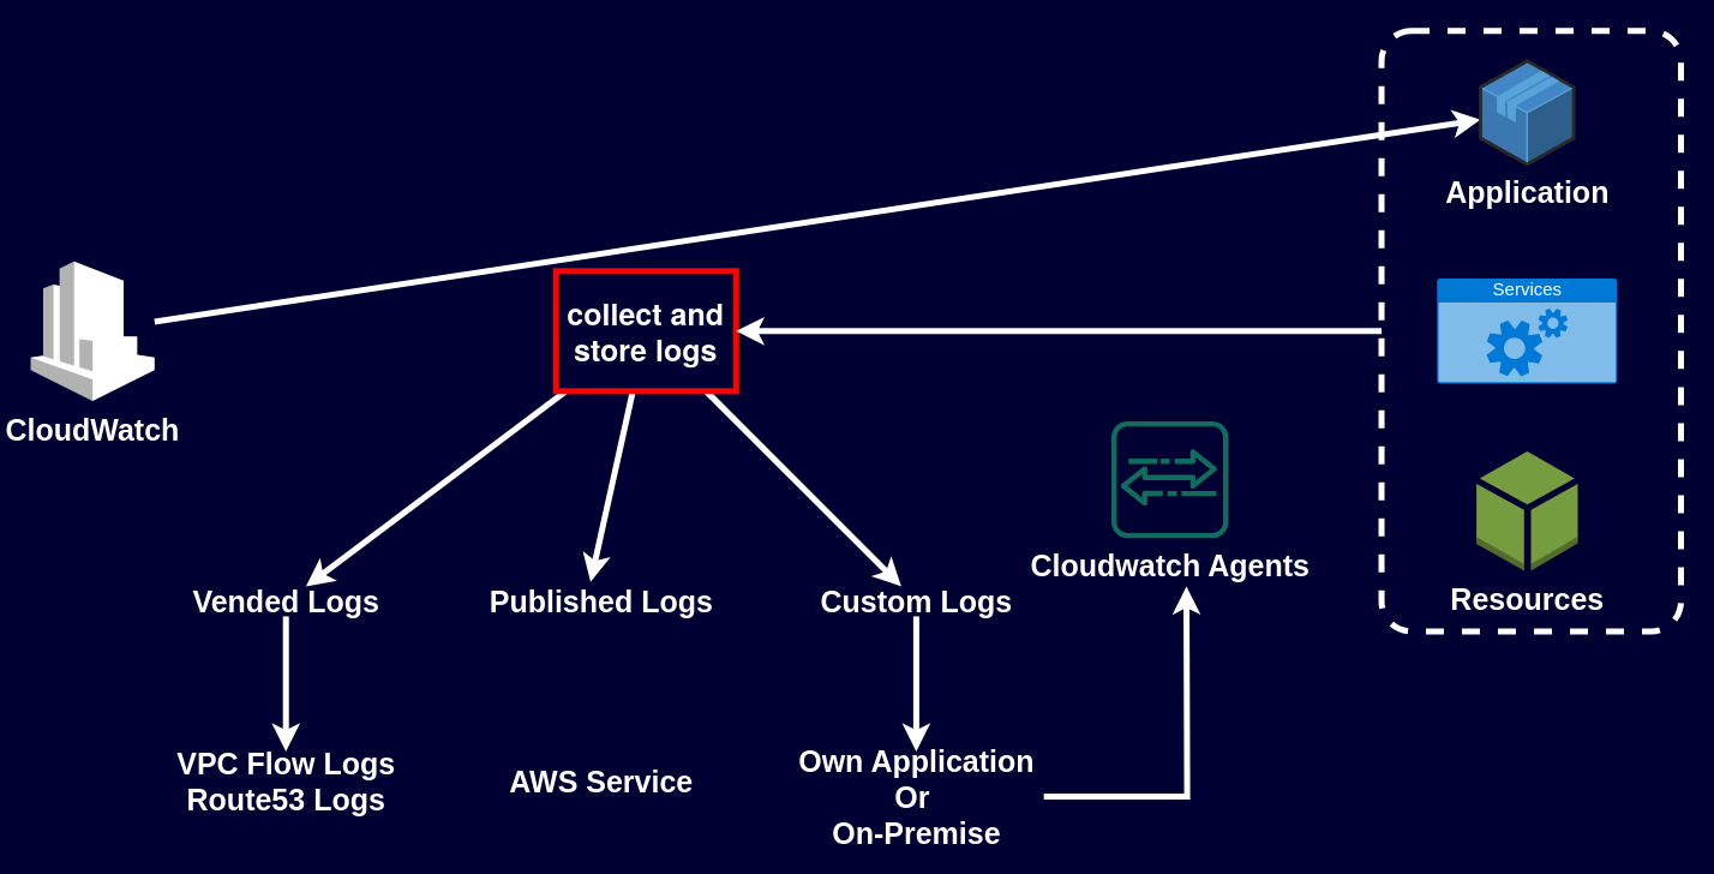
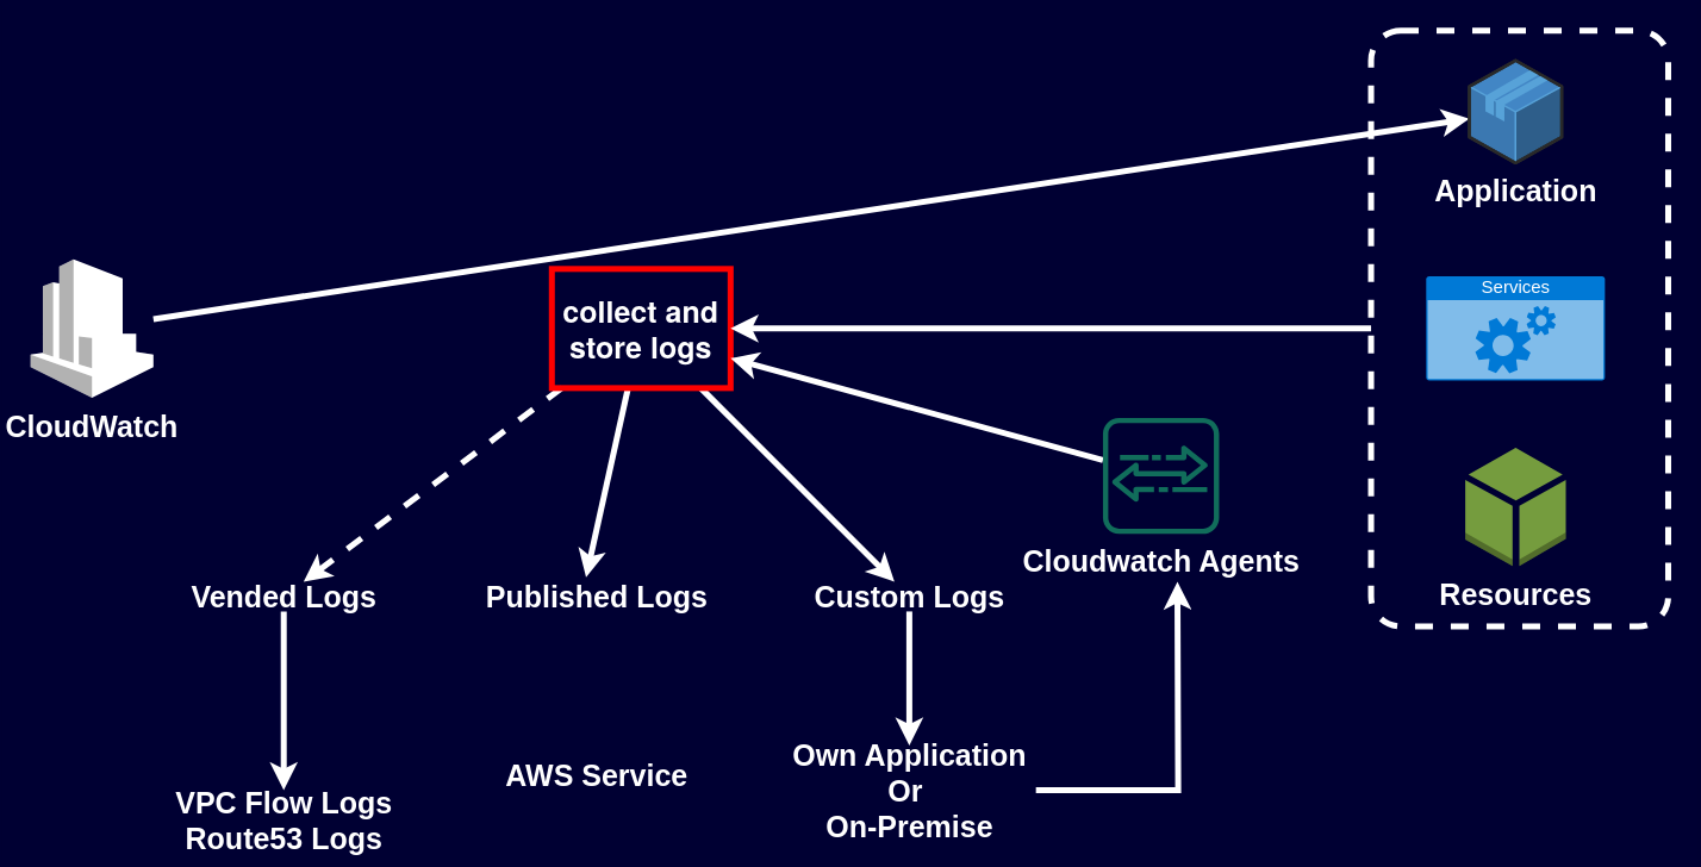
  <mxCell id="0" />
  <mxCell id="1" parent="0" />
  <mxCell id="2" style="edgeStyle=none;rounded=0;orthogonalLoop=1;jettySize=auto;html=1;strokeColor=#FFFFFF;strokeWidth=4;" edge="1" parent="1" source="3" target="11"><mxGeometry relative="1" as="geometry" /></mxCell>
  <mxCell id="3" value="&lt;font style=&quot;font-size: 20px&quot; color=&quot;#ffffff&quot;&gt;&lt;b&gt;CloudWatch&lt;/b&gt;&lt;/font&gt;" style="outlineConnect=0;dashed=0;verticalLabelPosition=bottom;verticalAlign=top;align=center;html=1;shape=mxgraph.aws3.cloudwatch;gradientColor=none;fillColor=#FFFFFF;" vertex="1" parent="1"><mxGeometry x="20" y="173.5" width="82.5" height="93" as="geometry" /></mxCell>
- <mxCell id="4" style="edgeStyle=none;rounded=0;orthogonalLoop=1;jettySize=auto;html=1;strokeColor=#FFFFFF;strokeWidth=4;" edge="1" parent="1" source="7" target="15"><mxGeometry relative="1" as="geometry" /></mxCell>
+ <mxCell id="4" style="edgeStyle=none;rounded=0;orthogonalLoop=1;jettySize=auto;html=1;strokeColor=#FFFFFF;strokeWidth=4;dashed=1;" edge="1" parent="1" source="7" target="15"><mxGeometry relative="1" as="geometry" /></mxCell>
  <mxCell id="5" style="edgeStyle=none;rounded=0;orthogonalLoop=1;jettySize=auto;html=1;entryX=0.456;entryY=-0.15;entryDx=0;entryDy=0;entryPerimeter=0;strokeColor=#FFFFFF;strokeWidth=4;" edge="1" parent="1" source="7" target="16"><mxGeometry relative="1" as="geometry" /></mxCell>
  <mxCell id="6" style="edgeStyle=none;rounded=0;orthogonalLoop=1;jettySize=auto;html=1;strokeColor=#FFFFFF;strokeWidth=4;" edge="1" parent="1" source="7" target="18"><mxGeometry relative="1" as="geometry" /></mxCell>
  <mxCell id="7" value="&lt;span style=&quot;font-family: &amp;#34;amazonember&amp;#34; , &amp;#34;helvetica neue&amp;#34; , &amp;#34;helvetica&amp;#34; , &amp;#34;arial&amp;#34; , sans-serif&quot;&gt;&lt;font color=&quot;#ffffff&quot; size=&quot;1&quot;&gt;&lt;b style=&quot;font-size: 20px&quot;&gt;collect and store logs&lt;/b&gt;&lt;/font&gt;&lt;/span&gt;" style="rounded=0;whiteSpace=wrap;html=1;fillColor=none;strokeColor=#FF0000;strokeWidth=4;dashed=0;dashPattern=1 1;" vertex="1" parent="1"><mxGeometry x="370" y="180" width="120" height="80" as="geometry" /></mxCell>
  <mxCell id="8" style="edgeStyle=orthogonalEdgeStyle;rounded=0;orthogonalLoop=1;jettySize=auto;html=1;entryX=1;entryY=0.5;entryDx=0;entryDy=0;strokeColor=#FFFFFF;strokeWidth=4;" edge="1" parent="1" source="10" target="7"><mxGeometry relative="1" as="geometry" /></mxCell>
  <mxCell id="9" value="" style="group" vertex="1" connectable="0" parent="1"><mxGeometry x="920" y="20" width="199.5" height="400" as="geometry" /></mxCell>
  <mxCell id="10" value="" style="rounded=1;arcSize=10;dashed=1;fillColor=none;gradientColor=none;strokeWidth=4;strokeColor=#FFFFFF;" vertex="1" parent="9"><mxGeometry width="199.5" height="400" as="geometry" /></mxCell>
  <mxCell id="11" value="&lt;b&gt;&lt;font style=&quot;font-size: 20px&quot; color=&quot;#ffffff&quot;&gt;Application&lt;/font&gt;&lt;/b&gt;" style="verticalLabelPosition=bottom;html=1;verticalAlign=top;strokeWidth=1;align=center;outlineConnect=0;dashed=0;outlineConnect=0;shape=mxgraph.aws3d.application;fillColor=#4286c5;strokeColor=#57A2D8;aspect=fixed;" vertex="1" parent="9"><mxGeometry x="66" y="20" width="62" height="68.8" as="geometry" /></mxCell>
  <mxCell id="12" value="Services" style="html=1;strokeColor=none;fillColor=#0079D6;labelPosition=center;verticalLabelPosition=middle;verticalAlign=top;align=center;fontSize=12;outlineConnect=0;spacingTop=-6;fontColor=#FFFFFF;shape=mxgraph.sitemap.services;dashed=1;" vertex="1" parent="9"><mxGeometry x="37" y="165" width="120" height="70" as="geometry" /></mxCell>
  <mxCell id="13" value="&lt;b&gt;&lt;font color=&quot;#ffffff&quot; style=&quot;font-size: 20px&quot;&gt;Resources&lt;/font&gt;&lt;/b&gt;" style="outlineConnect=0;dashed=0;verticalLabelPosition=bottom;verticalAlign=top;align=center;html=1;shape=mxgraph.aws3.resources;fillColor=#759C3E;gradientColor=none;strokeColor=#FFFFFF;strokeWidth=4;" vertex="1" parent="9"><mxGeometry x="63.25" y="280" width="67.5" height="79.5" as="geometry" /></mxCell>
  <mxCell id="14" style="edgeStyle=none;rounded=0;orthogonalLoop=1;jettySize=auto;html=1;strokeColor=#FFFFFF;strokeWidth=4;" edge="1" parent="1" source="15" target="19"><mxGeometry relative="1" as="geometry" /></mxCell>
  <mxCell id="15" value="&lt;b&gt;&lt;font style=&quot;font-size: 20px&quot; color=&quot;#ffffff&quot;&gt;Vended Logs&lt;/font&gt;&lt;/b&gt;" style="text;html=1;resizable=0;autosize=1;align=center;verticalAlign=middle;points=[];fillColor=none;strokeColor=none;rounded=0;dashed=1;" vertex="1" parent="1"><mxGeometry x="120" y="390" width="140" height="20" as="geometry" /></mxCell>
  <mxCell id="16" value="&lt;b&gt;&lt;font style=&quot;font-size: 20px&quot; color=&quot;#ffffff&quot;&gt;Published Logs&lt;/font&gt;&lt;/b&gt;" style="text;html=1;resizable=0;autosize=1;align=center;verticalAlign=middle;points=[];fillColor=none;strokeColor=none;rounded=0;dashed=1;" vertex="1" parent="1"><mxGeometry x="320" y="390" width="160" height="20" as="geometry" /></mxCell>
  <mxCell id="17" style="edgeStyle=none;rounded=0;orthogonalLoop=1;jettySize=auto;html=1;strokeColor=#FFFFFF;strokeWidth=4;" edge="1" parent="1" source="18" target="22"><mxGeometry relative="1" as="geometry" /></mxCell>
  <mxCell id="18" value="&lt;font color=&quot;#ffffff&quot;&gt;&lt;span style=&quot;font-size: 20px&quot;&gt;&lt;b&gt;Custom Logs&lt;/b&gt;&lt;/span&gt;&lt;/font&gt;" style="text;html=1;resizable=0;autosize=1;align=center;verticalAlign=middle;points=[];fillColor=none;strokeColor=none;rounded=0;dashed=1;" vertex="1" parent="1"><mxGeometry x="540" y="390" width="140" height="20" as="geometry" /></mxCell>
- <mxCell id="19" value="&lt;font color=&quot;#ffffff&quot;&gt;&lt;span style=&quot;font-size: 20px&quot;&gt;&lt;b&gt;VPC Flow Logs&lt;br&gt;Route53 Logs&lt;br&gt;&lt;/b&gt;&lt;/span&gt;&lt;/font&gt;" style="text;html=1;resizable=0;autosize=1;align=center;verticalAlign=middle;points=[];fillColor=none;strokeColor=none;rounded=0;dashed=1;" vertex="1" parent="1"><mxGeometry x="110" y="500" width="160" height="40" as="geometry" /></mxCell>
+ <mxCell id="19" value="&lt;font color=&quot;#ffffff&quot;&gt;&lt;span style=&quot;font-size: 20px&quot;&gt;&lt;b&gt;VPC Flow Logs&lt;br&gt;Route53 Logs&lt;br&gt;&lt;/b&gt;&lt;/span&gt;&lt;/font&gt;" style="text;html=1;resizable=0;autosize=1;align=center;verticalAlign=middle;points=[];fillColor=none;strokeColor=none;rounded=0;dashed=1;" vertex="1" parent="1"><mxGeometry x="110" y="530" width="160" height="40" as="geometry" /></mxCell>
  <mxCell id="20" value="&lt;font color=&quot;#ffffff&quot;&gt;&lt;span style=&quot;font-size: 20px&quot;&gt;&lt;b&gt;AWS Service&lt;br&gt;&lt;/b&gt;&lt;/span&gt;&lt;/font&gt;" style="text;html=1;resizable=0;autosize=1;align=center;verticalAlign=middle;points=[];fillColor=none;strokeColor=none;rounded=0;dashed=1;" vertex="1" parent="1"><mxGeometry x="330" y="510" width="140" height="20" as="geometry" /></mxCell>
  <mxCell id="21" style="edgeStyle=orthogonalEdgeStyle;rounded=0;orthogonalLoop=1;jettySize=auto;html=1;strokeColor=#FFFFFF;strokeWidth=4;" edge="1" parent="1" source="22"><mxGeometry relative="1" as="geometry"><mxPoint x="790" y="390" as="targetPoint" /></mxGeometry></mxCell>
  <mxCell id="22" value="&lt;font color=&quot;#ffffff&quot;&gt;&lt;span style=&quot;font-size: 20px&quot;&gt;&lt;b&gt;Own Application&lt;br&gt;Or&amp;nbsp;&lt;br&gt;On-Premise&lt;br&gt;&lt;/b&gt;&lt;/span&gt;&lt;/font&gt;" style="text;html=1;resizable=0;autosize=1;align=center;verticalAlign=middle;points=[];fillColor=none;strokeColor=none;rounded=0;dashed=1;" vertex="1" parent="1"><mxGeometry x="525" y="500" width="170" height="60" as="geometry" /></mxCell>
+ <mxCell id="23" style="rounded=0;orthogonalLoop=1;jettySize=auto;html=1;strokeColor=#FFFFFF;strokeWidth=4;entryX=1;entryY=0.75;entryDx=0;entryDy=0;" edge="1" parent="1" source="24" target="7"><mxGeometry relative="1" as="geometry"><mxPoint x="600" y="270" as="targetPoint" /></mxGeometry></mxCell>
  <mxCell id="24" value="&lt;font style=&quot;font-size: 20px&quot; color=&quot;#ffffff&quot;&gt;&lt;b&gt;Cloudwatch Agents&lt;/b&gt;&lt;/font&gt;" style="outlineConnect=0;fontColor=#232F3E;gradientColor=none;fillColor=#116D5B;strokeColor=none;dashed=0;verticalLabelPosition=bottom;verticalAlign=top;align=center;html=1;fontSize=12;fontStyle=0;aspect=fixed;shape=mxgraph.aws4.agent2;" vertex="1" parent="1"><mxGeometry x="740" y="280" width="78" height="78" as="geometry" /></mxCell>
